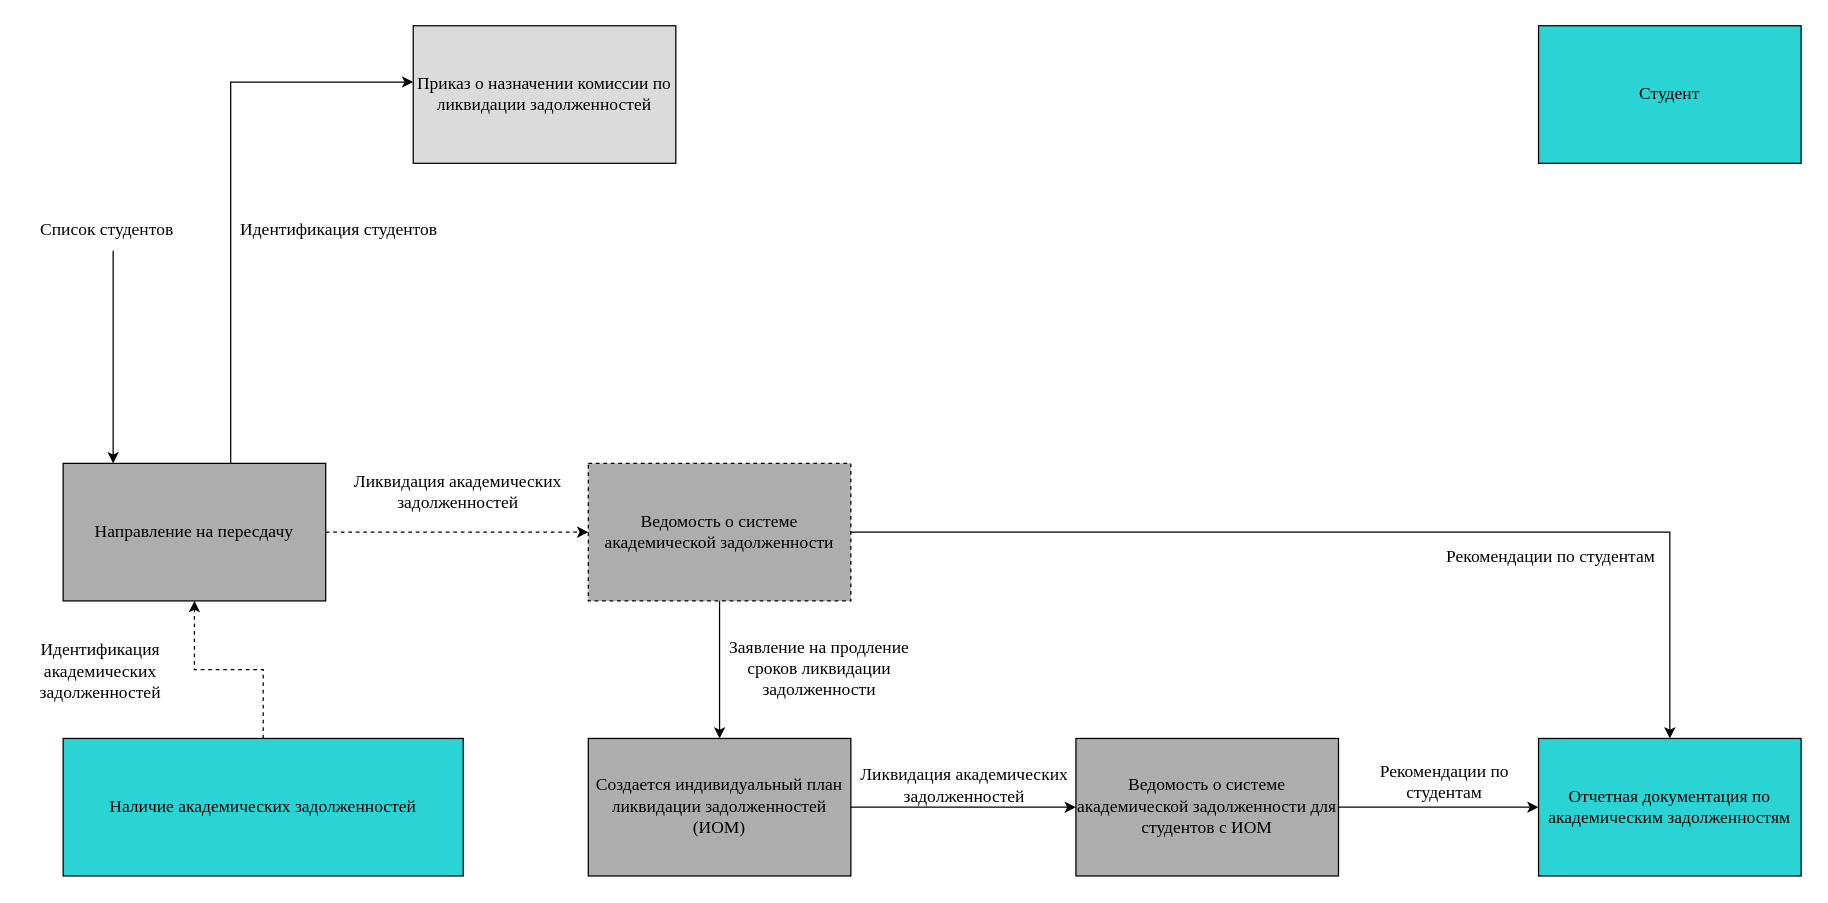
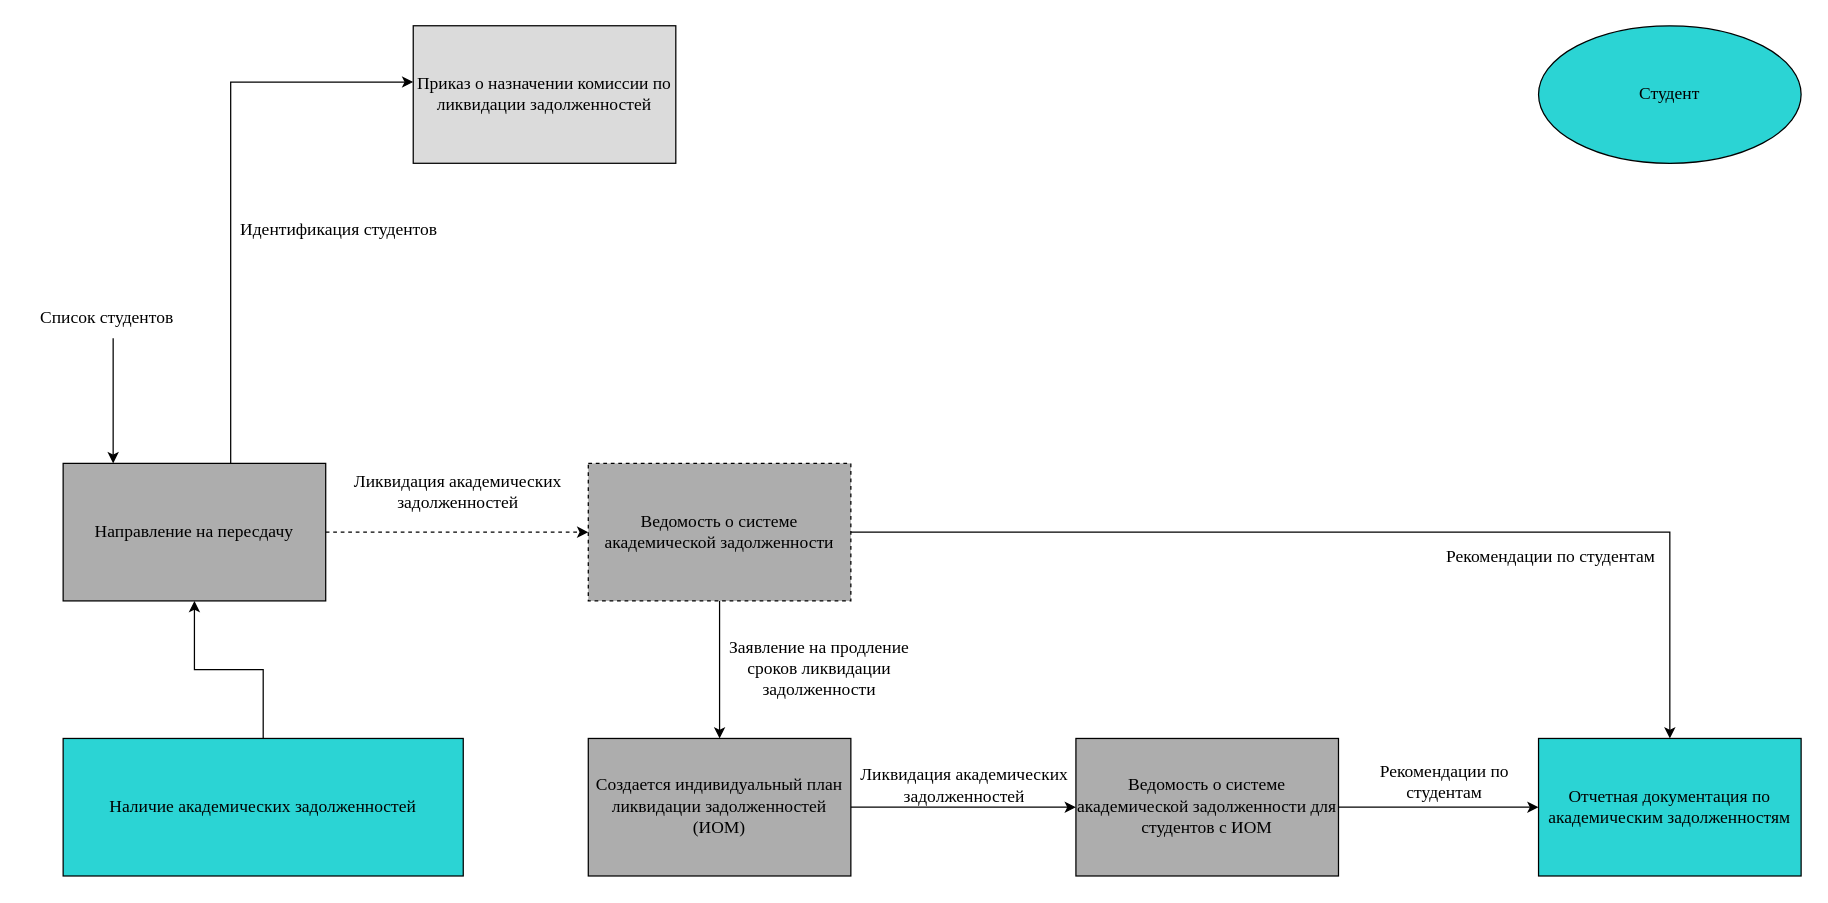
  <mxCell id="0" />
  <mxCell id="1" parent="0" />
- <mxCell id="2" value="&lt;font style=&quot;font-size: 14px;&quot; face=&quot;Times New Roman&quot;&gt;Студент&lt;/font&gt;" style="rounded=0;whiteSpace=wrap;html=1;fillColor=light-dark(#2BD4D4,var(--ge-dark-color, #121212));" parent="1" vertex="1"><mxGeometry x="1230" y="20" width="210" height="110" as="geometry" /></mxCell>
+ <mxCell id="2" value="&lt;font style=&quot;font-size: 14px;&quot; face=&quot;Times New Roman&quot;&gt;Студент&lt;/font&gt;" style="ellipse;whiteSpace=wrap;html=1;fillColor=light-dark(#2BD4D4,var(--ge-dark-color, #121212));" parent="1" vertex="1"><mxGeometry x="1230" y="20" width="210" height="110" as="geometry" /></mxCell>
  <mxCell id="3" style="edgeStyle=orthogonalEdgeStyle;rounded=0;orthogonalLoop=1;jettySize=auto;html=1;entryX=0;entryY=0.5;entryDx=0;entryDy=0;dashed=1;" parent="1" source="4" target="6" edge="1"><mxGeometry relative="1" as="geometry" /></mxCell>
  <mxCell id="4" value="&lt;span style=&quot;font-family: &amp;quot;Times New Roman&amp;quot;; font-size: 14px;&quot;&gt;Направление на пересдачу&lt;/span&gt;" style="rounded=0;whiteSpace=wrap;html=1;fillColor=light-dark(#ADADAD,var(--ge-dark-color, #121212));" parent="1" vertex="1"><mxGeometry x="50" y="370" width="210" height="110" as="geometry" /></mxCell>
  <mxCell id="5" style="edgeStyle=orthogonalEdgeStyle;rounded=0;orthogonalLoop=1;jettySize=auto;html=1;" parent="1" source="6" target="19" edge="1"><mxGeometry relative="1" as="geometry" /></mxCell>
  <mxCell id="6" value="&lt;span style=&quot;font-family: &amp;quot;Times New Roman&amp;quot;; font-size: 14px;&quot;&gt;Ведомость о системе академической задолженности&lt;/span&gt;" style="rounded=0;whiteSpace=wrap;html=1;fillColor=light-dark(#ADADAD,var(--ge-dark-color, #121212));dashed=1;" parent="1" vertex="1"><mxGeometry x="470" y="370" width="210" height="110" as="geometry" /></mxCell>
  <mxCell id="7" value="&lt;span style=&quot;font-family: &amp;quot;Times New Roman&amp;quot;; font-size: 14px;&quot;&gt;Приказ о назначении комиссии по ликвидации задолженностей&lt;/span&gt;" style="rounded=0;whiteSpace=wrap;html=1;fillColor=light-dark(#DBDBDB,var(--ge-dark-color, #121212));" parent="1" vertex="1"><mxGeometry x="330" y="20" width="210" height="110" as="geometry" /></mxCell>
- <mxCell id="8" style="edgeStyle=orthogonalEdgeStyle;rounded=0;orthogonalLoop=1;jettySize=auto;html=1;entryX=0.5;entryY=1;entryDx=0;entryDy=0;dashed=1;" parent="1" source="9" target="4" edge="1"><mxGeometry relative="1" as="geometry" /></mxCell>
+ <mxCell id="8" style="edgeStyle=orthogonalEdgeStyle;rounded=0;orthogonalLoop=1;jettySize=auto;html=1;entryX=0.5;entryY=1;entryDx=0;entryDy=0;" parent="1" source="9" target="4" edge="1"><mxGeometry relative="1" as="geometry" /></mxCell>
  <mxCell id="9" value="&lt;span style=&quot;font-family: &amp;quot;Times New Roman&amp;quot;; font-size: 14px;&quot;&gt;Наличие академических задолженностей&lt;/span&gt;" style="rounded=0;whiteSpace=wrap;html=1;fillColor=light-dark(#2BD4D4,var(--ge-dark-color, #121212));" parent="1" vertex="1"><mxGeometry x="50" y="590" width="320" height="110" as="geometry" /></mxCell>
  <mxCell id="10" value="&lt;span style=&quot;font-family: &amp;quot;Times New Roman&amp;quot;; font-size: 14px;&quot;&gt;Отчетная документация по академическим задолженностям&lt;/span&gt;" style="rounded=0;whiteSpace=wrap;html=1;fillColor=light-dark(#2BD4D4,var(--ge-dark-color, #121212));" parent="1" vertex="1"><mxGeometry x="1230" y="590" width="210" height="110" as="geometry" /></mxCell>
  <mxCell id="11" style="edgeStyle=orthogonalEdgeStyle;rounded=0;orthogonalLoop=1;jettySize=auto;html=1;entryX=-0.019;entryY=0.409;entryDx=0;entryDy=0;entryPerimeter=0;" parent="1" edge="1"><mxGeometry relative="1" as="geometry"><mxPoint x="184" y="370" as="sourcePoint" /><mxPoint x="330.01" y="64.99" as="targetPoint" /><Array as="points"><mxPoint x="184" y="65" /></Array></mxGeometry></mxCell>
  <mxCell id="12" value="&lt;div style=&quot;text-align: center;&quot;&gt;&lt;span style=&quot;background-color: transparent; font-size: 14px;&quot;&gt;&lt;font face=&quot;Times New Roman&quot;&gt;Идентификация студентов&lt;/font&gt;&lt;/span&gt;&lt;/div&gt;" style="text;whiteSpace=wrap;html=1;" parent="1" vertex="1"><mxGeometry x="190" y="168" width="160" height="40" as="geometry" /></mxCell>
- <mxCell id="13" value="&lt;font face=&quot;Times New Roman&quot;&gt;&lt;span style=&quot;font-size: 14px;&quot;&gt;Идентификация академических задолженностей&lt;/span&gt;&lt;/font&gt;" style="text;whiteSpace=wrap;html=1;align=center;" parent="1" vertex="1"><mxGeometry x="20" y="505" width="120" height="60" as="geometry" /></mxCell>
  <mxCell id="14" value="&lt;span style=&quot;font-family: &amp;quot;Times New Roman&amp;quot;; font-size: 14px;&quot;&gt;Заявление на продление сроков ликвидации задолженности&lt;/span&gt;" style="text;html=1;align=center;verticalAlign=middle;whiteSpace=wrap;rounded=0;" parent="1" vertex="1"><mxGeometry x="570" y="520" width="170" height="30" as="geometry" /></mxCell>
  <mxCell id="15" value="&lt;font style=&quot;font-size: 14px;&quot; face=&quot;Times New Roman&quot;&gt;Рекомендации по студентам&lt;/font&gt;" style="text;html=1;align=center;verticalAlign=middle;whiteSpace=wrap;rounded=0;" parent="1" vertex="1"><mxGeometry x="1150" y="430" width="180" height="30" as="geometry" /></mxCell>
  <mxCell id="16" style="edgeStyle=orthogonalEdgeStyle;rounded=0;orthogonalLoop=1;jettySize=auto;html=1;entryX=0.5;entryY=0;entryDx=0;entryDy=0;" parent="1" source="6" target="10" edge="1"><mxGeometry relative="1" as="geometry"><Array as="points"><mxPoint x="1335" y="425" /></Array></mxGeometry></mxCell>
  <mxCell id="17" value="&lt;div style=&quot;text-align: center;&quot;&gt;&lt;span style=&quot;font-family: &amp;quot;Times New Roman&amp;quot;; font-size: 14px;&quot;&gt;Ликвидация академических задолженностей&lt;/span&gt;&lt;/div&gt;" style="text;whiteSpace=wrap;html=1;" parent="1" vertex="1"><mxGeometry x="270" y="370" width="190" height="40" as="geometry" /></mxCell>
  <mxCell id="18" style="edgeStyle=orthogonalEdgeStyle;rounded=0;orthogonalLoop=1;jettySize=auto;html=1;entryX=0;entryY=0.5;entryDx=0;entryDy=0;" edge="1" parent="1" source="19" target="23"><mxGeometry relative="1" as="geometry" /></mxCell>
  <mxCell id="19" value="&lt;font face=&quot;Times New Roman&quot;&gt;&lt;span style=&quot;font-size: 14px;&quot;&gt;Создается индивидуальный план ликвидации задолженностей (ИОМ)&lt;/span&gt;&lt;/font&gt;" style="rounded=0;whiteSpace=wrap;html=1;fillColor=light-dark(#ADADAD,var(--ge-dark-color, #121212));" parent="1" vertex="1"><mxGeometry x="470" y="590" width="210" height="110" as="geometry" /></mxCell>
- <mxCell id="20" value="&lt;div style=&quot;text-align: center;&quot;&gt;&lt;span style=&quot;background-color: transparent; font-size: 14px;&quot;&gt;&lt;font face=&quot;Times New Roman&quot;&gt;Список студентов&lt;/font&gt;&lt;/span&gt;&lt;/div&gt;" style="text;whiteSpace=wrap;html=1;" vertex="1" parent="1"><mxGeometry x="30" y="168" width="120" height="32" as="geometry" /></mxCell>
+ <mxCell id="20" value="&lt;div style=&quot;text-align: center;&quot;&gt;&lt;span style=&quot;background-color: transparent; font-size: 14px;&quot;&gt;&lt;font face=&quot;Times New Roman&quot;&gt;Список студентов&lt;/font&gt;&lt;/span&gt;&lt;/div&gt;" style="text;whiteSpace=wrap;html=1;" vertex="1" parent="1"><mxGeometry x="30" y="238" width="120" height="32" as="geometry" /></mxCell>
  <mxCell id="21" style="edgeStyle=orthogonalEdgeStyle;rounded=0;orthogonalLoop=1;jettySize=auto;html=1;" edge="1" parent="1" source="20"><mxGeometry relative="1" as="geometry"><mxPoint x="90" y="370" as="targetPoint" /></mxGeometry></mxCell>
  <mxCell id="22" style="edgeStyle=orthogonalEdgeStyle;rounded=0;orthogonalLoop=1;jettySize=auto;html=1;entryX=0;entryY=0.5;entryDx=0;entryDy=0;" edge="1" parent="1" source="23" target="10"><mxGeometry relative="1" as="geometry" /></mxCell>
  <mxCell id="23" value="&lt;font face=&quot;Times New Roman&quot;&gt;&lt;span style=&quot;font-size: 14px;&quot;&gt;Ведомость о системе академической задолженности для студентов с ИОМ&lt;/span&gt;&lt;/font&gt;" style="rounded=0;whiteSpace=wrap;html=1;fillColor=light-dark(#ADADAD,var(--ge-dark-color, #121212));" vertex="1" parent="1"><mxGeometry x="860" y="590" width="210" height="110" as="geometry" /></mxCell>
  <mxCell id="24" value="&lt;font style=&quot;font-size: 14px;&quot; face=&quot;Times New Roman&quot;&gt;Рекомендации по студентам&lt;/font&gt;" style="text;html=1;align=center;verticalAlign=middle;whiteSpace=wrap;rounded=0;" vertex="1" parent="1"><mxGeometry x="1080" y="610" width="150" height="30" as="geometry" /></mxCell>
  <mxCell id="25" value="&lt;div style=&quot;text-align: center;&quot;&gt;&lt;span style=&quot;font-family: &amp;quot;Times New Roman&amp;quot;; font-size: 14px;&quot;&gt;Ликвидация академических задолженностей&lt;/span&gt;&lt;/div&gt;" style="text;whiteSpace=wrap;html=1;" vertex="1" parent="1"><mxGeometry x="675" y="605" width="190" height="40" as="geometry" /></mxCell>
